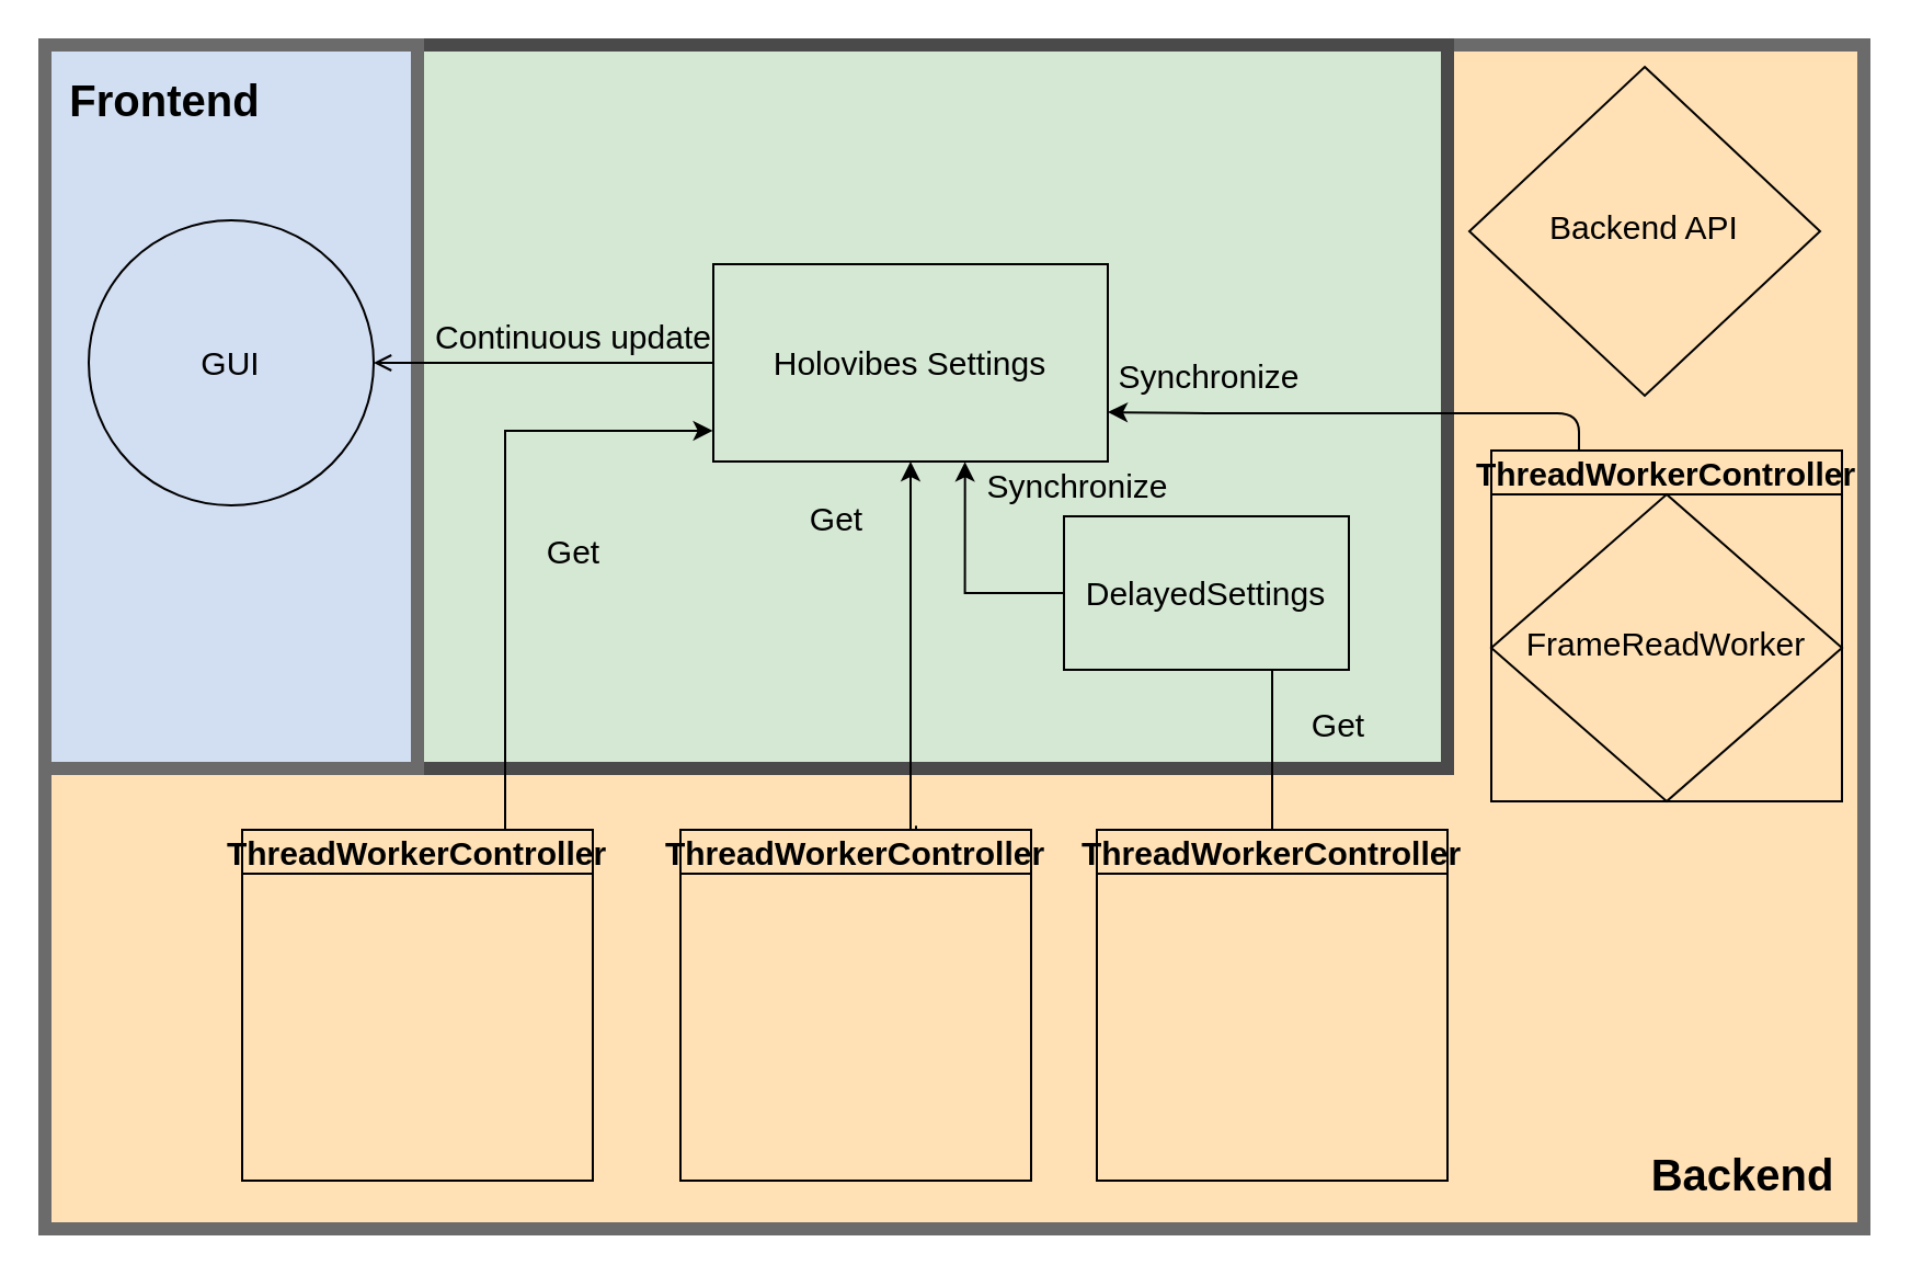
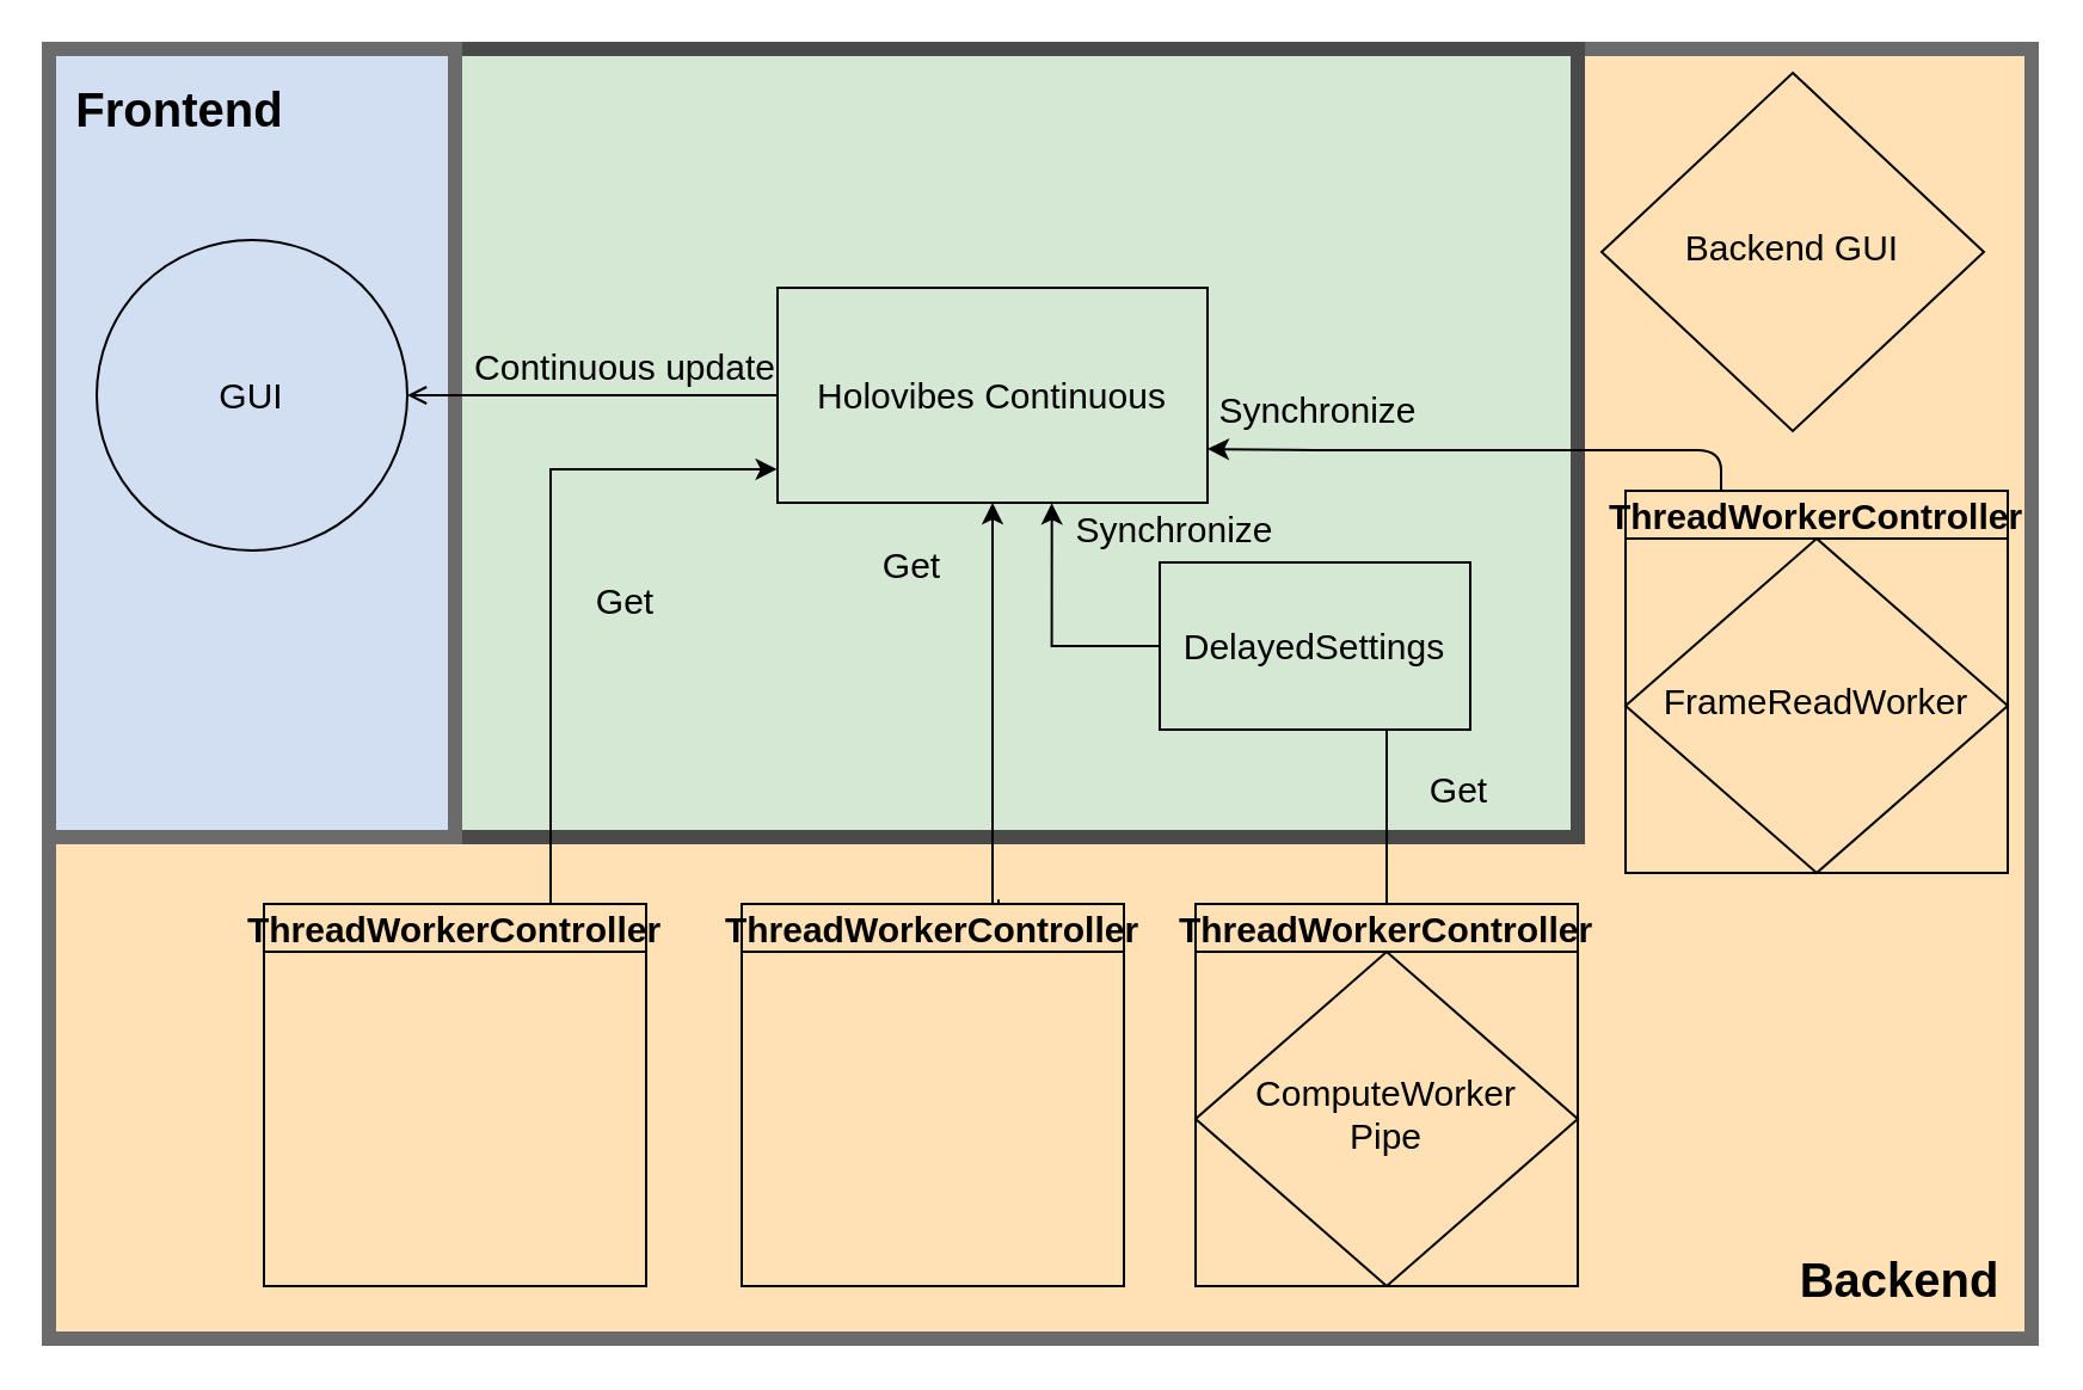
  <mxCell id="0" />
  <mxCell id="1" parent="0" />
  <mxCell id="2" value="" style="rounded=0;whiteSpace=wrap;html=1;labelBackgroundColor=none;fontSize=15;fontColor=none;strokeColor=#6B6B6B;strokeWidth=6;fillColor=#FFE1B5;gradientColor=none;gradientDirection=radial;" parent="1" vertex="1"><mxGeometry x="20" y="20" width="830" height="540" as="geometry" /></mxCell>
  <mxCell id="3" value="" style="rounded=0;whiteSpace=wrap;html=1;labelBackgroundColor=none;fontSize=15;strokeColor=#4A4A4A;strokeWidth=6;fillColor=#d5e8d4;gradientDirection=radial;" parent="1" vertex="1"><mxGeometry x="170" y="20" width="490" height="330" as="geometry" /></mxCell>
  <mxCell id="4" value="" style="rounded=0;whiteSpace=wrap;html=1;labelBackgroundColor=none;fontSize=15;fontColor=none;strokeColor=#6B6B6B;fillColor=#D2DEF2;strokeWidth=6;gradientDirection=radial;" parent="1" vertex="1"><mxGeometry x="20" y="20" width="170" height="330" as="geometry" /></mxCell>
  <mxCell id="5" value="&lt;div style=&quot;font-size: 15px;&quot;&gt;GUI&lt;/div&gt;" style="ellipse;whiteSpace=wrap;html=1;aspect=fixed;fontSize=15;fillColor=none;" parent="1" vertex="1"><mxGeometry x="40" y="100" width="130" height="130" as="geometry" /></mxCell>
- <mxCell id="6" value="Backend API" style="rhombus;whiteSpace=wrap;html=1;shadow=0;fontFamily=Helvetica;fontSize=15;align=center;strokeWidth=1;spacing=6;spacingTop=-4;fontColor=default;fillColor=none;" parent="1" vertex="1"><mxGeometry x="670" y="30" width="160" height="150" as="geometry" /></mxCell>
- <mxCell id="7" value="&lt;div style=&quot;font-size: 15px;&quot;&gt;Holovibes Settings&lt;/div&gt;" style="whiteSpace=wrap;html=1;fontSize=15;fillColor=none;" parent="1" vertex="1"><mxGeometry x="325" y="120" width="180" height="90" as="geometry" /></mxCell>
+ <mxCell id="6" value="Backend GUI" style="rhombus;whiteSpace=wrap;html=1;shadow=0;fontFamily=Helvetica;fontSize=15;align=center;strokeWidth=1;spacing=6;spacingTop=-4;fontColor=default;fillColor=none;" parent="1" vertex="1"><mxGeometry x="670" y="30" width="160" height="150" as="geometry" /></mxCell>
+ <mxCell id="7" value="&lt;div style=&quot;font-size: 15px;&quot;&gt;Holovibes Continuous&lt;/div&gt;" style="whiteSpace=wrap;html=1;fontSize=15;fillColor=none;" parent="1" vertex="1"><mxGeometry x="325" y="120" width="180" height="90" as="geometry" /></mxCell>
  <mxCell id="8" value="ThreadWorkerController" style="swimlane;labelBackgroundColor=none;fontSize=15;fontColor=none;startSize=20;fillColor=none;" parent="1" vertex="1"><mxGeometry x="500" y="378" width="160" height="160" as="geometry"><mxRectangle x="740" y="510" width="190" height="23" as="alternateBounds" /></mxGeometry></mxCell>
+ <mxCell id="9" value="&lt;div style=&quot;font-size: 15px;&quot;&gt;ComputeWorker&lt;/div&gt;&lt;div style=&quot;font-size: 15px;&quot;&gt;Pipe&lt;br style=&quot;font-size: 15px;&quot;&gt;&lt;/div&gt;" style="rhombus;whiteSpace=wrap;html=1;shadow=0;fontFamily=Helvetica;fontSize=15;align=center;strokeWidth=1;spacing=6;spacingTop=-4;direction=west;fillColor=none;" parent="8" vertex="1"><mxGeometry y="20" width="160" height="140" as="geometry" /></mxCell>
  <mxCell id="10" value="ThreadWorkerController" style="swimlane;labelBackgroundColor=none;fontSize=15;fontColor=none;startSize=20;fillColor=none;" parent="1" vertex="1"><mxGeometry x="680" y="205" width="160" height="160" as="geometry"><mxRectangle x="740" y="510" width="190" height="23" as="alternateBounds" /></mxGeometry></mxCell>
  <mxCell id="11" value="FrameReadWorker" style="rhombus;whiteSpace=wrap;html=1;shadow=0;fontFamily=Helvetica;fontSize=15;align=center;strokeWidth=1;spacing=6;spacingTop=-4;fillColor=none;" parent="10" vertex="1"><mxGeometry y="20" width="160" height="140" as="geometry" /></mxCell>
  <mxCell id="12" style="edgeStyle=orthogonalEdgeStyle;orthogonalLoop=1;jettySize=auto;html=1;entryX=1;entryY=0.75;entryDx=0;entryDy=0;labelBackgroundColor=none;fontSize=15;fontColor=none;exitX=0.25;exitY=0;exitDx=0;exitDy=0;" parent="1" source="10" target="7" edge="1"><mxGeometry relative="1" as="geometry"><Array as="points"><mxPoint x="720" y="188" /><mxPoint x="550" y="188" /></Array><mxPoint x="415" y="405" as="sourcePoint" /></mxGeometry></mxCell>
  <mxCell id="13" style="edgeStyle=orthogonalEdgeStyle;rounded=0;orthogonalLoop=1;jettySize=auto;html=1;exitX=0.75;exitY=0;exitDx=0;exitDy=0;entryX=-0.001;entryY=0.844;entryDx=0;entryDy=0;entryPerimeter=0;fontSize=14;" parent="1" source="14" target="7" edge="1"><mxGeometry relative="1" as="geometry" /></mxCell>
  <mxCell id="14" value="ThreadWorkerController" style="swimlane;labelBackgroundColor=none;fontSize=15;fontColor=none;startSize=20;fillColor=none;" parent="1" vertex="1"><mxGeometry x="110" y="378" width="160" height="160" as="geometry"><mxRectangle x="740" y="510" width="190" height="23" as="alternateBounds" /></mxGeometry></mxCell>
  <mxCell id="15" style="edgeStyle=orthogonalEdgeStyle;rounded=0;orthogonalLoop=1;jettySize=auto;html=1;entryX=0.638;entryY=1.002;entryDx=0;entryDy=0;entryPerimeter=0;exitX=0;exitY=0.5;exitDx=0;exitDy=0;" parent="1" source="16" target="7" edge="1"><mxGeometry relative="1" as="geometry"><Array as="points" /><mxPoint x="545" y="280" as="sourcePoint" /></mxGeometry></mxCell>
  <mxCell id="16" value="DelayedSettings" style="whiteSpace=wrap;html=1;fontSize=15;fillColor=none;" parent="1" vertex="1"><mxGeometry x="485" y="235" width="130" height="70" as="geometry" /></mxCell>
  <mxCell id="17" value="Get" style="endArrow=none;html=1;rounded=0;labelBackgroundColor=none;fontSize=15;fontColor=none;edgeStyle=orthogonalEdgeStyle;startArrow=none;exitX=0.5;exitY=0;exitDx=0;exitDy=0;" parent="1" source="8" edge="1"><mxGeometry x="0.315" y="-30" width="50" height="50" relative="1" as="geometry"><mxPoint x="680" y="450" as="sourcePoint" /><mxPoint x="580" y="305" as="targetPoint" /><mxPoint as="offset" /><Array as="points"><mxPoint x="580" y="340" /><mxPoint x="580" y="340" /></Array></mxGeometry></mxCell>
  <mxCell id="18" value="&lt;font style=&quot;font-size: 20px&quot;&gt;&lt;b&gt;Frontend&lt;/b&gt;&lt;/font&gt;" style="text;html=1;strokeColor=none;fillColor=none;align=center;verticalAlign=middle;whiteSpace=wrap;rounded=0;labelBackgroundColor=none;fontSize=14;fontColor=default;" parent="1" vertex="1"><mxGeometry x="30" y="20" width="90" height="50" as="geometry" /></mxCell>
  <mxCell id="19" value="&lt;font style=&quot;font-size: 20px&quot;&gt;&lt;b&gt;&lt;font style=&quot;font-size: 20px&quot;&gt;Backend&lt;/font&gt;&lt;/b&gt;&lt;/font&gt;" style="text;html=1;strokeColor=none;fillColor=none;align=center;verticalAlign=middle;whiteSpace=wrap;rounded=0;labelBackgroundColor=none;fontSize=14;fontColor=default;" parent="1" vertex="1"><mxGeometry x="750" y="510" width="90" height="50" as="geometry" /></mxCell>
  <mxCell id="20" style="edgeStyle=orthogonalEdgeStyle;rounded=1;orthogonalLoop=1;jettySize=auto;html=1;entryX=1;entryY=0.5;entryDx=0;entryDy=0;labelBackgroundColor=none;fontSize=20;fontColor=default;exitX=0;exitY=0.5;exitDx=0;exitDy=0;endArrow=open;" parent="1" source="7" target="5" edge="1"><mxGeometry relative="1" as="geometry"><Array as="points"><mxPoint x="170" y="165" /></Array></mxGeometry></mxCell>
  <mxCell id="21" value="&lt;font style=&quot;font-size: 15px&quot;&gt;Continuous update&lt;/font&gt;" style="edgeLabel;html=1;align=center;verticalAlign=middle;resizable=0;points=[];fontSize=20;fontColor=default;labelBackgroundColor=none;rotation=0;" parent="20" vertex="1" connectable="0"><mxGeometry x="0.371" relative="1" as="geometry"><mxPoint x="41" y="-15" as="offset" /></mxGeometry></mxCell>
  <mxCell id="22" value="&lt;div style=&quot;font-size: 15px;&quot;&gt;Synchronize&lt;/div&gt;" style="edgeLabel;html=1;align=center;verticalAlign=middle;resizable=0;points=[];fontSize=15;fontColor=none;labelBackgroundColor=none;" parent="1" vertex="1" connectable="0"><mxGeometry x="490" y="220" as="geometry" /></mxCell>
  <mxCell id="23" style="edgeStyle=orthogonalEdgeStyle;rounded=0;orthogonalLoop=1;jettySize=auto;html=1;exitX=0.672;exitY=-0.012;exitDx=0;exitDy=0;entryX=0.5;entryY=1;entryDx=0;entryDy=0;exitPerimeter=0;" parent="1" source="26" target="7" edge="1"><mxGeometry relative="1" as="geometry"><mxPoint x="610" y="160" as="targetPoint" /><Array as="points"><mxPoint x="418" y="378" /><mxPoint x="415" y="378" /></Array></mxGeometry></mxCell>
  <mxCell id="24" value="&lt;div style=&quot;font-size: 15px&quot;&gt;Get&lt;/div&gt;" style="edgeLabel;html=1;align=center;verticalAlign=middle;resizable=0;points=[];fontSize=15;fontColor=none;labelBackgroundColor=none;" parent="1" vertex="1" connectable="0"><mxGeometry x="260.001" y="250" as="geometry" /></mxCell>
  <mxCell id="25" style="edgeStyle=orthogonalEdgeStyle;rounded=0;orthogonalLoop=1;jettySize=auto;html=1;exitX=0.5;exitY=1;exitDx=0;exitDy=0;fontSize=14;" parent="1" source="4" target="4" edge="1"><mxGeometry relative="1" as="geometry" /></mxCell>
  <mxCell id="26" value="ThreadWorkerController" style="swimlane;labelBackgroundColor=none;fontSize=15;fontColor=none;startSize=20;fillColor=none;" parent="1" vertex="1"><mxGeometry x="310" y="378" width="160" height="160" as="geometry"><mxRectangle x="740" y="510" width="190" height="23" as="alternateBounds" /></mxGeometry></mxCell>
  <mxCell id="27" value="&lt;div style=&quot;font-size: 15px;&quot;&gt;Synchronize&lt;/div&gt;" style="edgeLabel;html=1;align=center;verticalAlign=middle;resizable=0;points=[];fontSize=15;fontColor=none;labelBackgroundColor=none;" parent="1" vertex="1" connectable="0"><mxGeometry x="550" y="170" as="geometry" /></mxCell>
  <mxCell id="28" value="&lt;div style=&quot;font-size: 15px&quot;&gt;Get&lt;/div&gt;" style="edgeLabel;html=1;align=center;verticalAlign=middle;resizable=0;points=[];fontSize=15;fontColor=none;labelBackgroundColor=none;" parent="1" vertex="1" connectable="0"><mxGeometry x="380.001" y="235" as="geometry" /></mxCell>
